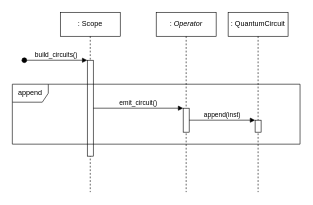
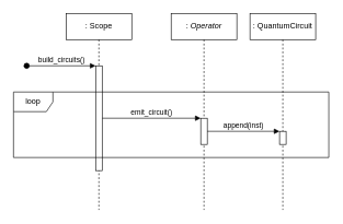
  <mxCell id="0" />
  <mxCell id="1" parent="0" />
  <mxCell id="2" value=": Scope" style="shape=umlLifeline;perimeter=lifelinePerimeter;whiteSpace=wrap;html=1;container=1;dropTarget=0;collapsible=0;recursiveResize=0;outlineConnect=0;portConstraint=eastwest;newEdgeStyle={&quot;curved&quot;:0,&quot;rounded&quot;:0};" parent="1" vertex="1"><mxGeometry x="100" y="20" width="100" height="300" as="geometry" /></mxCell>
  <mxCell id="3" value="" style="html=1;points=[[0,0,0,0,5],[0,1,0,0,-5],[1,0,0,0,5],[1,1,0,0,-5]];perimeter=orthogonalPerimeter;outlineConnect=0;targetShapes=umlLifeline;portConstraint=eastwest;newEdgeStyle={&quot;curved&quot;:0,&quot;rounded&quot;:0};" parent="2" vertex="1"><mxGeometry x="45" y="80" width="10" height="160" as="geometry" /></mxCell>
  <mxCell id="4" value=": &lt;i&gt;Operator&lt;/i&gt;" style="shape=umlLifeline;perimeter=lifelinePerimeter;whiteSpace=wrap;html=1;container=1;dropTarget=0;collapsible=0;recursiveResize=0;outlineConnect=0;portConstraint=eastwest;newEdgeStyle={&quot;curved&quot;:0,&quot;rounded&quot;:0};" parent="1" vertex="1"><mxGeometry x="260" y="20" width="100" height="300" as="geometry" /></mxCell>
  <mxCell id="5" value="build_circuits()" style="html=1;verticalAlign=bottom;startArrow=oval;startFill=1;endArrow=block;startSize=8;curved=0;rounded=0;" parent="1" target="3" edge="1"><mxGeometry width="60" relative="1" as="geometry"><mxPoint x="40" y="100" as="sourcePoint" /><mxPoint x="100" y="100" as="targetPoint" /></mxGeometry></mxCell>
- <mxCell id="6" value="append" style="shape=umlFrame;whiteSpace=wrap;html=1;pointerEvents=0;" parent="1" vertex="1"><mxGeometry x="20" y="140" width="480" height="100" as="geometry" /></mxCell>
+ <mxCell id="6" value="loop" style="shape=umlFrame;whiteSpace=wrap;html=1;pointerEvents=0;" parent="1" vertex="1"><mxGeometry x="20" y="140" width="480" height="100" as="geometry" /></mxCell>
  <mxCell id="7" value="" style="html=1;points=[[0,0,0,0,5],[0,1,0,0,-5],[1,0,0,0,5],[1,1,0,0,-5]];perimeter=orthogonalPerimeter;outlineConnect=0;targetShapes=umlLifeline;portConstraint=eastwest;newEdgeStyle={&quot;curved&quot;:0,&quot;rounded&quot;:0};" parent="1" vertex="1"><mxGeometry x="305" y="180" width="10" height="40" as="geometry" /></mxCell>
  <mxCell id="8" value=": QuantumCircuit" style="shape=umlLifeline;perimeter=lifelinePerimeter;whiteSpace=wrap;html=1;container=1;dropTarget=0;collapsible=0;recursiveResize=0;outlineConnect=0;portConstraint=eastwest;newEdgeStyle={&quot;curved&quot;:0,&quot;rounded&quot;:0};" parent="1" vertex="1"><mxGeometry x="380" y="20" width="100" height="300" as="geometry" /></mxCell>
  <mxCell id="9" value="" style="html=1;points=[[0,0,0,0,5],[0,1,0,0,-5],[1,0,0,0,5],[1,1,0,0,-5]];perimeter=orthogonalPerimeter;outlineConnect=0;targetShapes=umlLifeline;portConstraint=eastwest;newEdgeStyle={&quot;curved&quot;:0,&quot;rounded&quot;:0};" parent="8" vertex="1"><mxGeometry x="45" y="180" width="10" height="20" as="geometry" /></mxCell>
  <mxCell id="10" value="emit_circuit()" style="html=1;verticalAlign=bottom;endArrow=block;curved=0;rounded=0;" parent="1" source="3" target="7" edge="1"><mxGeometry width="80" relative="1" as="geometry"><mxPoint x="160" y="170" as="sourcePoint" /><mxPoint x="240" y="170" as="targetPoint" /></mxGeometry></mxCell>
  <mxCell id="11" value="append(inst)" style="html=1;verticalAlign=bottom;endArrow=block;curved=0;rounded=0;" parent="1" source="7" target="9" edge="1"><mxGeometry width="80" relative="1" as="geometry"><mxPoint x="340" y="200" as="sourcePoint" /><mxPoint x="420" y="200" as="targetPoint" /></mxGeometry></mxCell>
